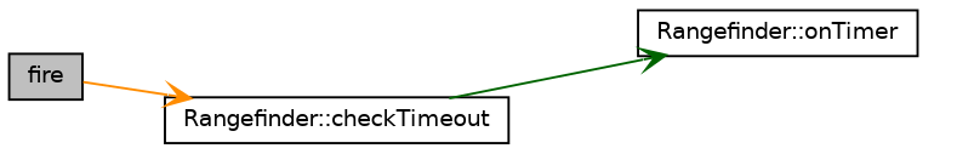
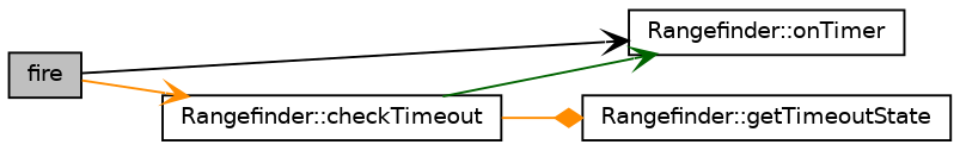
  digraph {
    rankdir=LR
    node [color=black fillcolor=white fontname=Helvetica fontsize=10 shape=record style=filled]
    edge [arrowhead=vee color=darkorange fontname=Helvetica fontsize=10 labelfontname=Helvetica labelfontsize=10 style=solid]
    n1 [fillcolor=grey75 fontcolor=black height=0.2 label=fire width=0.4]
    n2 [height=0.2 label="Rangefinder::checkTimeout" width=0.4]
    n3 [height=0.2 label="Rangefinder::onTimer" width=0.4]
+   n4 [height=0.2 label="Rangefinder::getTimeoutState" width=0.4]
    n1 -> n2
+   n1 -> n3 [color=black]
    n2 -> n3 [color=darkgreen]
+   n2 -> n4 [arrowhead=diamond]
  }
